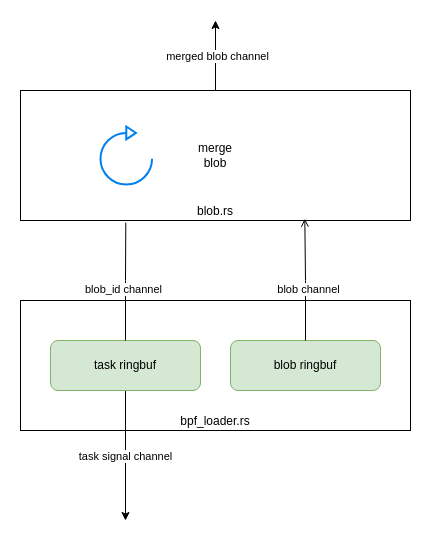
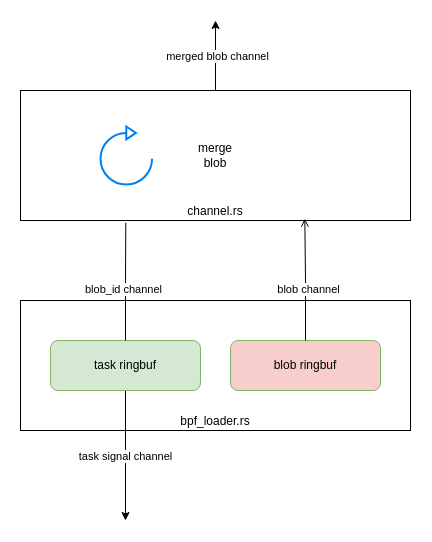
  <mxCell id="0" />
  <mxCell id="1" parent="0" />
  <mxCell id="2" value="bpf_loader.rs" style="rounded=0;whiteSpace=wrap;html=1;verticalAlign=bottom;labelBackgroundColor=none;" vertex="1" parent="1"><mxGeometry x="20" y="300" width="390" height="130" as="geometry" /></mxCell>
  <mxCell id="3" style="edgeStyle=orthogonalEdgeStyle;rounded=0;orthogonalLoop=1;jettySize=auto;html=1;exitX=0.5;exitY=1;exitDx=0;exitDy=0;" edge="1" parent="1" source="5"><mxGeometry relative="1" as="geometry"><mxPoint x="125" y="520" as="targetPoint" /></mxGeometry></mxCell>
  <mxCell id="4" value="task signal channel" style="edgeLabel;html=1;align=center;verticalAlign=middle;resizable=0;points=[];" vertex="1" connectable="0" parent="3"><mxGeometry x="-0.004" y="-1" relative="1" as="geometry"><mxPoint x="-1" y="-1" as="offset" /></mxGeometry></mxCell>
  <mxCell id="5" value="task ringbuf" style="rounded=1;whiteSpace=wrap;html=1;verticalAlign=middle;labelBackgroundColor=none;fillStyle=auto;fillColor=#d5e8d4;strokeColor=#82b366;" vertex="1" parent="1"><mxGeometry x="50" y="340" width="150" height="50" as="geometry" /></mxCell>
- <mxCell id="6" value="blob ringbuf" style="rounded=1;whiteSpace=wrap;html=1;verticalAlign=middle;labelBackgroundColor=none;fillColor=#d5e8d4;strokeColor=#82b366;" vertex="1" parent="1"><mxGeometry x="230" y="340" width="150" height="50" as="geometry" /></mxCell>
+ <mxCell id="6" value="blob ringbuf" style="rounded=1;whiteSpace=wrap;html=1;verticalAlign=middle;labelBackgroundColor=none;fillColor=#f8cecc;strokeColor=#82b366;" vertex="1" parent="1"><mxGeometry x="230" y="340" width="150" height="50" as="geometry" /></mxCell>
  <mxCell id="7" style="edgeStyle=orthogonalEdgeStyle;rounded=0;orthogonalLoop=1;jettySize=auto;html=1;exitX=0.5;exitY=0;exitDx=0;exitDy=0;" edge="1" parent="1" source="9"><mxGeometry relative="1" as="geometry"><mxPoint x="215" y="20" as="targetPoint" /></mxGeometry></mxCell>
  <mxCell id="8" value="merged blob channel" style="edgeLabel;html=1;align=center;verticalAlign=middle;resizable=0;points=[];" vertex="1" connectable="0" parent="7"><mxGeometry x="-0.007" y="-1" relative="1" as="geometry"><mxPoint as="offset" /></mxGeometry></mxCell>
- <mxCell id="9" value="blob.rs" style="rounded=0;whiteSpace=wrap;html=1;verticalAlign=bottom;labelBackgroundColor=none;" vertex="1" parent="1"><mxGeometry x="20" y="90" width="390" height="130" as="geometry" /></mxCell>
+ <mxCell id="9" value="channel.rs" style="rounded=0;whiteSpace=wrap;html=1;verticalAlign=bottom;labelBackgroundColor=none;" vertex="1" parent="1"><mxGeometry x="20" y="90" width="390" height="130" as="geometry" /></mxCell>
  <mxCell id="10" style="edgeStyle=orthogonalEdgeStyle;rounded=0;orthogonalLoop=1;jettySize=auto;html=1;exitX=0.5;exitY=0;exitDx=0;exitDy=0;entryX=0.27;entryY=1.017;entryDx=0;entryDy=0;entryPerimeter=0;endArrow=none;" edge="1" parent="1" source="5" target="9"><mxGeometry relative="1" as="geometry" /></mxCell>
  <mxCell id="11" value="blob_id channel" style="edgeLabel;html=1;align=center;verticalAlign=middle;resizable=0;points=[];" vertex="1" connectable="0" parent="10"><mxGeometry x="-0.143" y="3" relative="1" as="geometry"><mxPoint y="-1" as="offset" /></mxGeometry></mxCell>
  <mxCell id="12" style="edgeStyle=orthogonalEdgeStyle;rounded=0;orthogonalLoop=1;jettySize=auto;html=1;exitX=0.5;exitY=0;exitDx=0;exitDy=0;entryX=0.729;entryY=0.986;entryDx=0;entryDy=0;entryPerimeter=0;endArrow=open;" edge="1" parent="1" source="6" target="9"><mxGeometry relative="1" as="geometry" /></mxCell>
  <mxCell id="13" value="blob channel" style="edgeLabel;html=1;align=center;verticalAlign=middle;resizable=0;points=[];" vertex="1" connectable="0" parent="12"><mxGeometry x="-0.158" y="-2" relative="1" as="geometry"><mxPoint as="offset" /></mxGeometry></mxCell>
  <mxCell id="14" value="" style="html=1;verticalLabelPosition=bottom;align=center;labelBackgroundColor=#ffffff;verticalAlign=top;strokeWidth=2;strokeColor=#0080F0;shadow=0;dashed=0;shape=mxgraph.ios7.icons.reload;" vertex="1" parent="1"><mxGeometry x="100" y="126" width="51.56" height="58" as="geometry" /></mxCell>
  <mxCell id="15" value="merge blob" style="text;html=1;align=center;verticalAlign=middle;whiteSpace=wrap;rounded=0;" vertex="1" parent="1"><mxGeometry x="185" y="140" width="60" height="30" as="geometry" /></mxCell>
